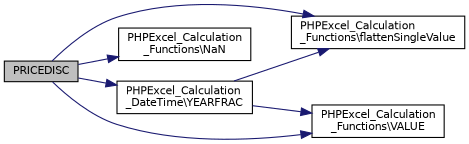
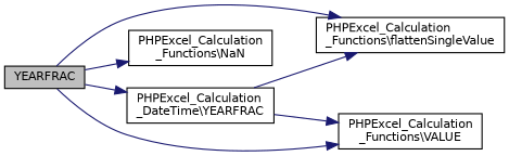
  digraph {
    rankdir=LR
    node [color=black fillcolor=white fontname=Helvetica fontsize=10 shape=record style=filled]
    edge [color=midnightblue fontname=Helvetica fontsize=10 labelfontname=Helvetica labelfontsize=10 style=solid]
-   n1 [fillcolor=grey75 fontcolor=black height=0.2 label=PRICEDISC width=0.4]
+   n1 [fillcolor=grey75 fontcolor=black height=0.2 label=YEARFRAC width=0.4]
    n2 [height=0.2 label="PHPExcel_Calculation\l_Functions\\flattenSingleValue" width=0.4]
    Node205 [height=0.2 label="PHPExcel_Calculation\l_Functions\\NaN" width=0.4]
    n4 [height=0.2 label="PHPExcel_Calculation\l_DateTime\\YEARFRAC" width=0.4]
    n5 [height=0.2 label="PHPExcel_Calculation\l_Functions\\VALUE" width=0.4]
    n1 -> n2
    n1 -> Node205
    n1 -> n4
    n1 -> n5
    n4 -> n2
    n4 -> n5
  }
